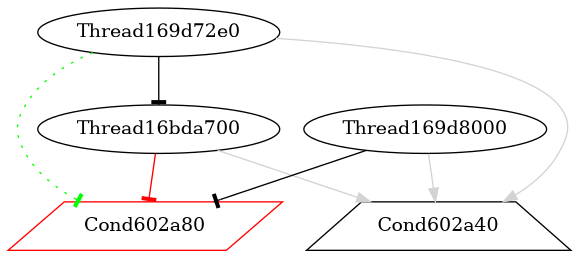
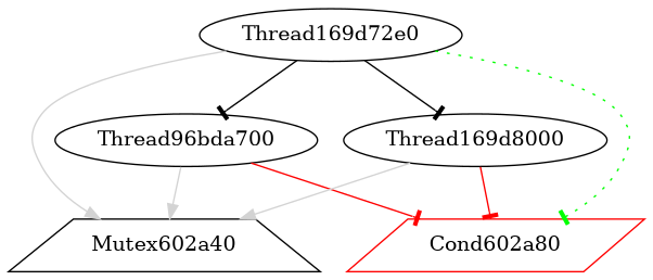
  digraph {
    node [color=black]
    edge [arrowhead=tee color=lightgray]
-   Mutex602a40 [shape=trapezium label=Cond602a40]
-   Thread16bda700
+   Mutex602a40 [shape=trapezium]
+   Thread16bda700 [label=Thread96bda700]
    Cond602a80 [color=red shape=parallelogram]
    n4 [label=Thread169d8000]
    n5 [label=Thread169d72e0]
    Thread16bda700 -> Mutex602a40 [arrowhead=normal]
    Thread16bda700 -> Cond602a80 [color=red]
    n4 -> Mutex602a40 [arrowhead=normal]
-   n4 -> Cond602a80 [color=black]
+   n4 -> Cond602a80 [color=red]
    n5 -> Mutex602a40 [arrowhead=normal]
    n5 -> Thread16bda700 [color=""]
    n5 -> Cond602a80 [color=green style=dotted]
+   n5 -> n4 [color=""]
  }
